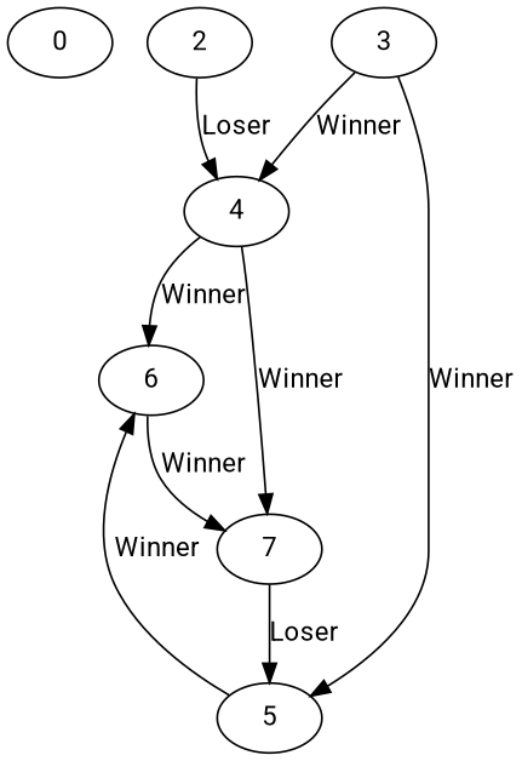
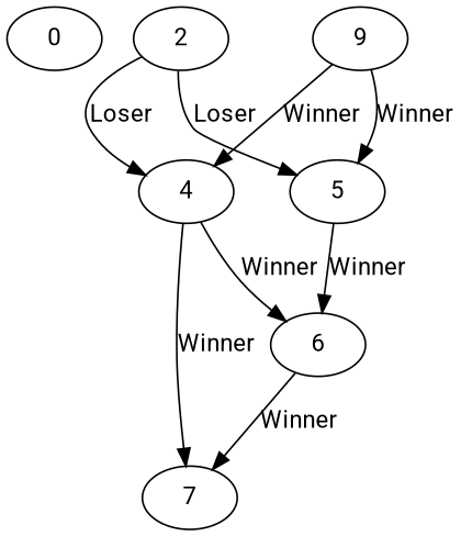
  digraph {
    fontname=Roboto
    node [fontname=Roboto]
    edge [fontname=Roboto]
    0
    2
    4
    5
    6
    7
-   3
+   3 [label=9]
    2 -> 4 [label=Loser]
-   7 -> 5 [label=Loser]
+   2 -> 5 [label=Loser]
    4 -> 6 [label=Winner]
    4 -> 7 [label=Winner]
    5 -> 6 [label=Winner]
    6 -> 7 [label=Winner]
    3 -> 4 [label=Winner]
    3 -> 5 [label=Winner]
  }
